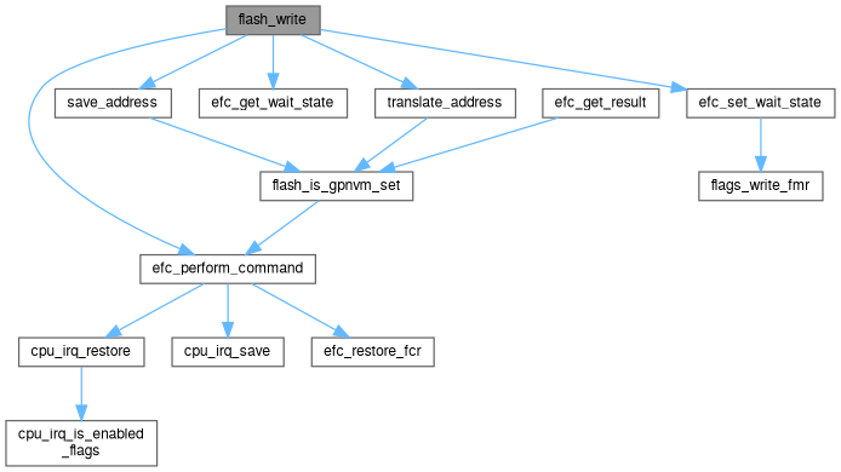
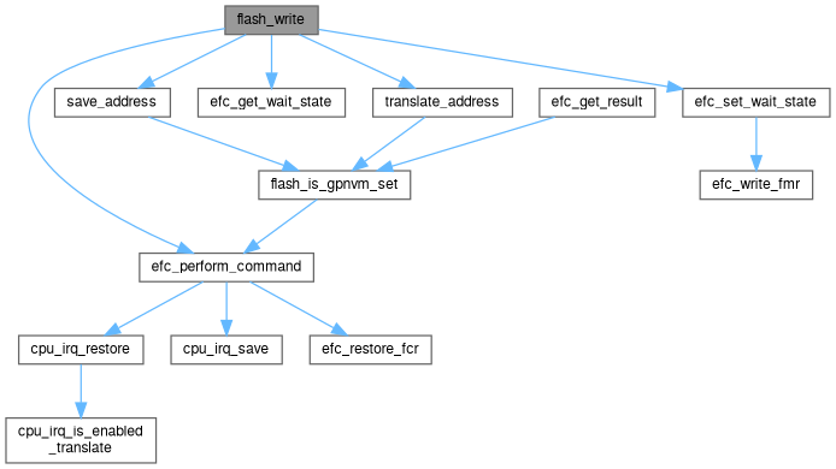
  digraph {
    rankdir=TB
    node [color=grey40 fillcolor=white fontname=FreeSans fontsize=10 shape=box style=filled]
    edge [color=steelblue1 fontname=FreeSans fontsize=10 labelfontname=FreeSans labelfontsize=10 style=solid]
    n1 [color=gray40 fillcolor=grey60 fontcolor=black height=0.2 label=flash_write width=0.4]
    n2 [height=0.2 label=save_address width=0.4]
    n3 [height=0.2 label=efc_perform_command width=0.4]
    n4 [height=0.2 label=efc_get_wait_state width=0.4]
    n5 [height=0.2 label=efc_set_wait_state width=0.4]
    n6 [height=0.2 label=translate_address width=0.4]
    n7 [height=0.2 label=flash_is_gpnvm_set width=0.4]
    n8 [height=0.2 label=cpu_irq_restore width=0.4]
    n9 [height=0.2 label=cpu_irq_save width=0.4]
    n10 [height=0.2 label=efc_restore_fcr width=0.4]
-   n11 [height=0.2 label=flags_write_fmr width=0.4]
+   n11 [height=0.2 label=efc_write_fmr width=0.4]
    n12 [height=0.2 label=efc_get_result width=0.4]
-   n13 [height=0.2 label="cpu_irq_is_enabled\l_flags" width=0.4]
+   n13 [height=0.2 label="cpu_irq_is_enabled\l_translate" width=0.4]
    n1 -> n2
    n1 -> n3
    n1 -> n4
    n1 -> n5
    n1 -> n6
    n2 -> n7
    n3 -> n8
    n3 -> n9
    n3 -> n10
    n5 -> n11
    n6 -> n7
    n7 -> n3
    n8 -> n13
    n12 -> n7
  }
